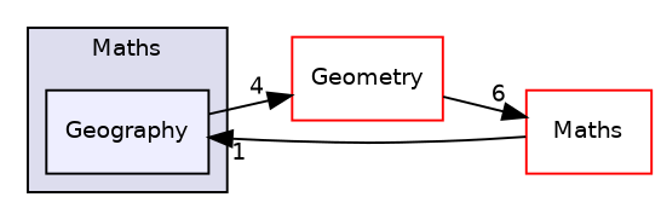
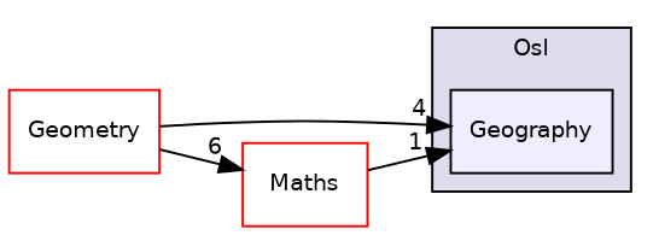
  digraph {
    compound=true
    rankdir=LR
    node [fillcolor=white fontname=Helvetica fontsize=10 shape=box style=filled color=red]
    edge [labeldistance=1.5 labelfontname=Helvetica labelfontsize=10]
    n1 [fillcolor="#eeeeff" label=Geography pencolor=black color=""]
    n2 [label=Geometry]
    n3 [label=Maths]
    subgraph cluster_1 {
      bgcolor="#ddddee"
      fontname=Helvetica
      fontsize=10
-     label=Maths
+     label=Osl
      pencolor=black
      n1
    }
-   n1 -> n2 [headlabel=4]
+   n2 -> n1 [headlabel=4]
    n2 -> n3 [headlabel=6]
    n3 -> n1 [headlabel=1]
  }
